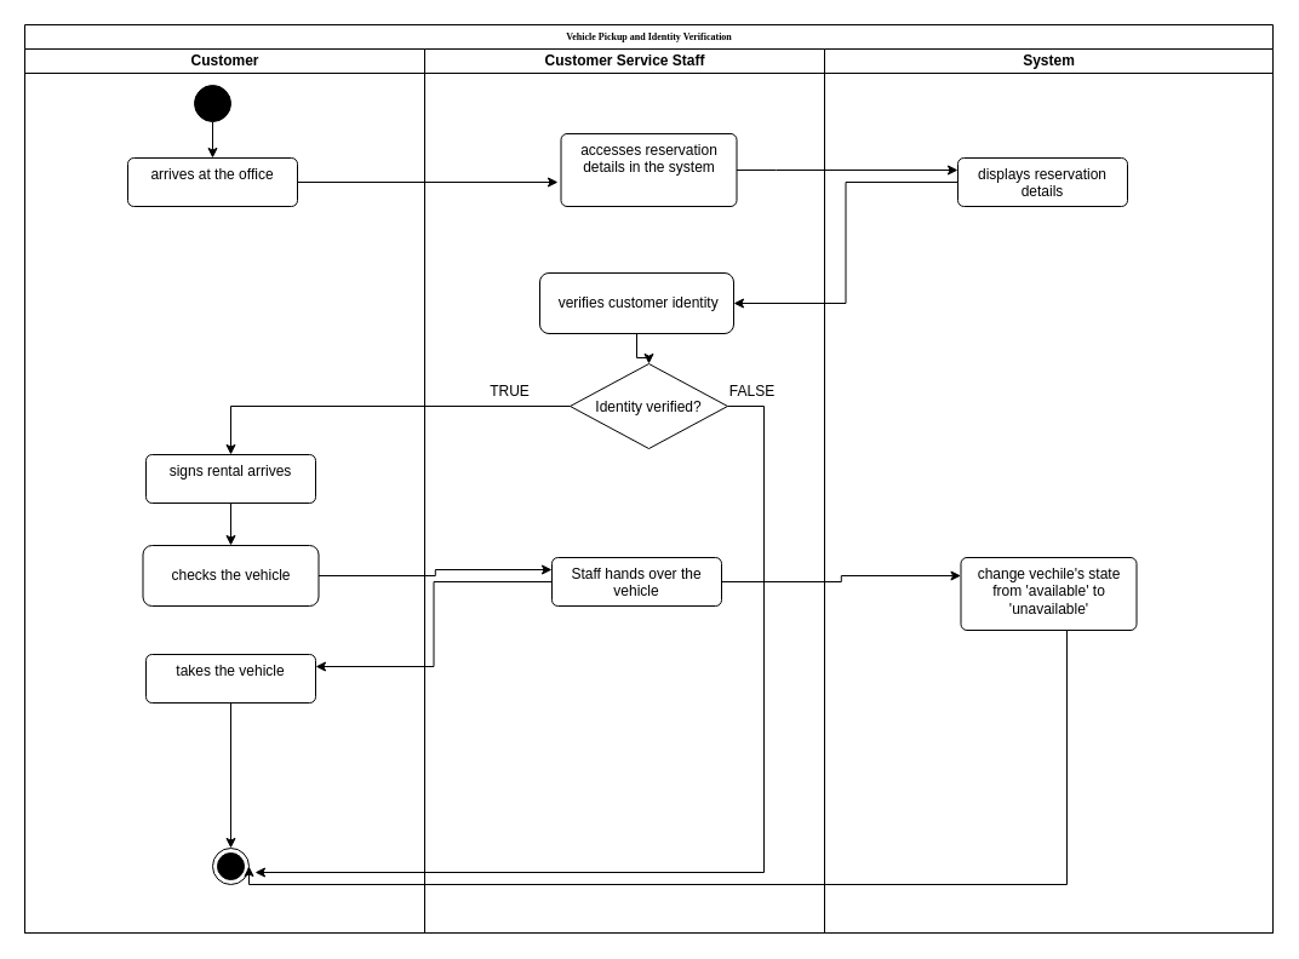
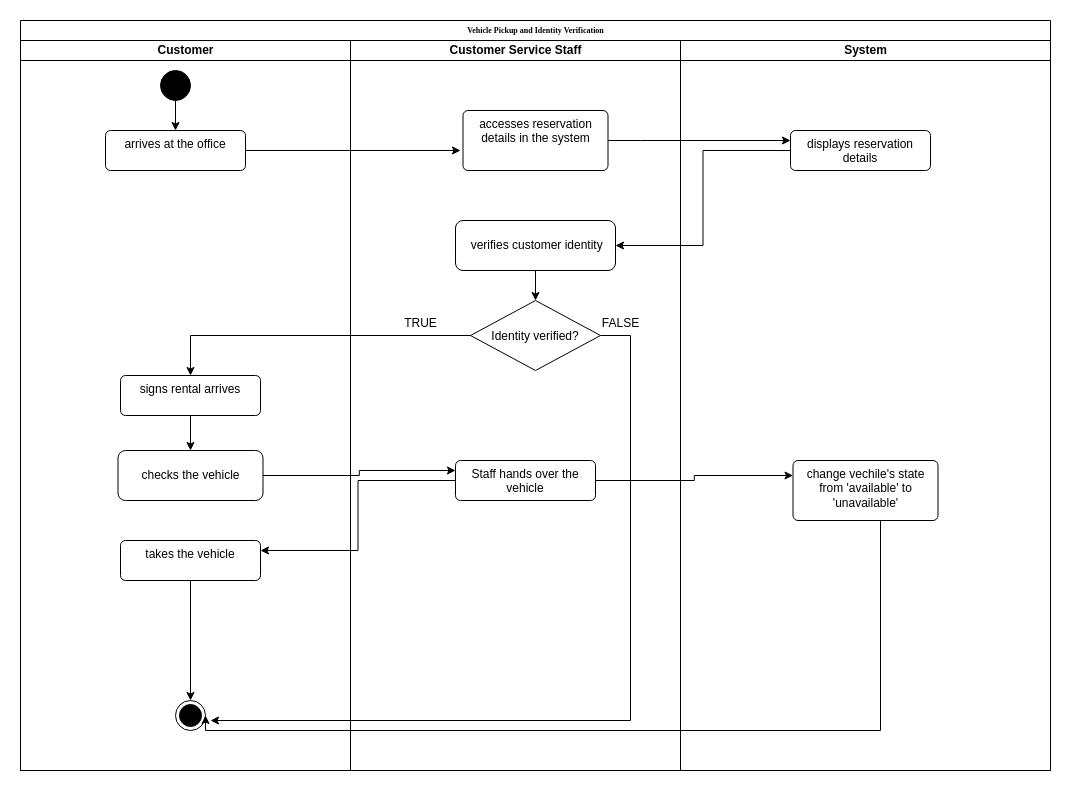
  <mxCell id="0" />
  <mxCell id="1" parent="0" />
  <mxCell id="2" value="Vehicle Pickup and Identity Verification" style="swimlane;html=1;childLayout=stackLayout;startSize=20;rounded=0;shadow=0;labelBackgroundColor=none;strokeWidth=1;fontFamily=Verdana;fontSize=8;align=center;" parent="1" vertex="1"><mxGeometry x="20" y="20" width="1030" height="750" as="geometry" /></mxCell>
  <mxCell id="3" value="Customer" style="swimlane;html=1;startSize=20;" parent="2" vertex="1"><mxGeometry y="20" width="330" height="730" as="geometry" /></mxCell>
  <mxCell id="4" value="" style="edgeStyle=orthogonalEdgeStyle;rounded=0;orthogonalLoop=1;jettySize=auto;html=1;" edge="1" parent="3" source="5" target="7"><mxGeometry relative="1" as="geometry" /></mxCell>
  <mxCell id="5" value="" style="ellipse;fillColor=strokeColor;html=1;" vertex="1" parent="3"><mxGeometry x="140" y="30" width="30" height="30" as="geometry" /></mxCell>
  <mxCell id="6" style="edgeStyle=orthogonalEdgeStyle;rounded=0;orthogonalLoop=1;jettySize=auto;html=1;" edge="1" parent="3" source="7"><mxGeometry relative="1" as="geometry"><mxPoint x="440" y="110" as="targetPoint" /></mxGeometry></mxCell>
  <mxCell id="7" value="arrives at the office" style="html=1;align=center;verticalAlign=top;rounded=1;absoluteArcSize=1;arcSize=10;dashed=0;whiteSpace=wrap;" vertex="1" parent="3"><mxGeometry x="85" y="90" width="140" height="40" as="geometry" /></mxCell>
  <mxCell id="8" value="" style="edgeStyle=orthogonalEdgeStyle;rounded=0;orthogonalLoop=1;jettySize=auto;html=1;" edge="1" parent="3" source="9" target="10"><mxGeometry relative="1" as="geometry" /></mxCell>
  <mxCell id="9" value="signs rental arrives" style="html=1;align=center;verticalAlign=top;rounded=1;absoluteArcSize=1;arcSize=10;dashed=0;whiteSpace=wrap;" vertex="1" parent="3"><mxGeometry x="100" y="335" width="140" height="40" as="geometry" /></mxCell>
  <mxCell id="10" value="checks the vehicle" style="rounded=1;whiteSpace=wrap;html=1;" vertex="1" parent="3"><mxGeometry x="97.5" y="410" width="145" height="50" as="geometry" /></mxCell>
  <mxCell id="11" style="edgeStyle=orthogonalEdgeStyle;rounded=0;orthogonalLoop=1;jettySize=auto;html=1;" edge="1" parent="3" source="12" target="13"><mxGeometry relative="1" as="geometry" /></mxCell>
  <mxCell id="12" value="takes the vehicle" style="html=1;align=center;verticalAlign=top;rounded=1;absoluteArcSize=1;arcSize=10;dashed=0;whiteSpace=wrap;" vertex="1" parent="3"><mxGeometry x="100" y="500" width="140" height="40" as="geometry" /></mxCell>
  <mxCell id="13" value="" style="ellipse;html=1;shape=endState;fillColor=strokeColor;" vertex="1" parent="3"><mxGeometry x="155" y="660" width="30" height="30" as="geometry" /></mxCell>
  <mxCell id="14" value="Customer Service Staff" style="swimlane;html=1;startSize=20;" parent="2" vertex="1"><mxGeometry x="330" y="20" width="330" height="730" as="geometry" /></mxCell>
  <mxCell id="15" value="accesses reservation details in the system" style="html=1;align=center;verticalAlign=top;rounded=1;absoluteArcSize=1;arcSize=10;dashed=0;whiteSpace=wrap;" vertex="1" parent="14"><mxGeometry x="112.5" y="70" width="145" height="60" as="geometry" /></mxCell>
  <mxCell id="16" value="" style="edgeStyle=orthogonalEdgeStyle;rounded=0;orthogonalLoop=1;jettySize=auto;html=1;" edge="1" parent="14" source="17" target="19"><mxGeometry relative="1" as="geometry" /></mxCell>
- <mxCell id="17" value="&amp;nbsp;verifies customer identity" style="rounded=1;whiteSpace=wrap;html=1;" vertex="1" parent="14"><mxGeometry x="95" y="185" width="160" height="50" as="geometry" /></mxCell>
+ <mxCell id="17" value="&amp;nbsp;verifies customer identity" style="rounded=1;whiteSpace=wrap;html=1;" vertex="1" parent="14"><mxGeometry x="105" y="180" width="160" height="50" as="geometry" /></mxCell>
  <mxCell id="18" style="edgeStyle=orthogonalEdgeStyle;rounded=0;orthogonalLoop=1;jettySize=auto;html=1;" edge="1" parent="14" source="19"><mxGeometry relative="1" as="geometry"><mxPoint x="-140" y="680" as="targetPoint" /><Array as="points"><mxPoint x="280" y="295" /><mxPoint x="280" y="680" /></Array></mxGeometry></mxCell>
  <mxCell id="19" value="Identity verified?" style="rhombus;" vertex="1" parent="14"><mxGeometry x="120" y="260" width="130" height="70" as="geometry" /></mxCell>
  <mxCell id="20" value="Staff hands over the vehicle" style="html=1;align=center;verticalAlign=top;rounded=1;absoluteArcSize=1;arcSize=10;dashed=0;whiteSpace=wrap;" vertex="1" parent="14"><mxGeometry x="105" y="420" width="140" height="40" as="geometry" /></mxCell>
  <mxCell id="21" value="FALSE" style="text;html=1;align=center;verticalAlign=middle;resizable=0;points=[];autosize=1;strokeColor=none;fillColor=none;" vertex="1" parent="14"><mxGeometry x="240" y="268" width="60" height="30" as="geometry" /></mxCell>
  <mxCell id="22" value="System" style="swimlane;html=1;startSize=20;" parent="2" vertex="1"><mxGeometry x="660" y="20" width="370" height="730" as="geometry" /></mxCell>
  <mxCell id="23" value="displays reservation details" style="html=1;align=center;verticalAlign=top;rounded=1;absoluteArcSize=1;arcSize=10;dashed=0;whiteSpace=wrap;" vertex="1" parent="22"><mxGeometry x="110" y="90" width="140" height="40" as="geometry" /></mxCell>
  <mxCell id="24" value="change vechile's state from 'available' to 'unavailable'" style="html=1;align=center;verticalAlign=top;rounded=1;absoluteArcSize=1;arcSize=10;dashed=0;whiteSpace=wrap;" vertex="1" parent="22"><mxGeometry x="112.5" y="420" width="145" height="60" as="geometry" /></mxCell>
  <mxCell id="25" style="edgeStyle=orthogonalEdgeStyle;rounded=0;orthogonalLoop=1;jettySize=auto;html=1;entryX=0;entryY=0.25;entryDx=0;entryDy=0;" edge="1" parent="2" source="15" target="23"><mxGeometry relative="1" as="geometry"><Array as="points"><mxPoint x="620" y="120" /><mxPoint x="620" y="120" /></Array></mxGeometry></mxCell>
  <mxCell id="26" style="edgeStyle=orthogonalEdgeStyle;rounded=0;orthogonalLoop=1;jettySize=auto;html=1;entryX=1;entryY=0.5;entryDx=0;entryDy=0;" edge="1" parent="2" source="23" target="17"><mxGeometry relative="1" as="geometry" /></mxCell>
  <mxCell id="27" style="edgeStyle=orthogonalEdgeStyle;rounded=0;orthogonalLoop=1;jettySize=auto;html=1;" edge="1" parent="2" source="19" target="9"><mxGeometry relative="1" as="geometry" /></mxCell>
  <mxCell id="28" style="edgeStyle=orthogonalEdgeStyle;rounded=0;orthogonalLoop=1;jettySize=auto;html=1;entryX=0;entryY=0.25;entryDx=0;entryDy=0;" edge="1" parent="2" source="10" target="20"><mxGeometry relative="1" as="geometry" /></mxCell>
  <mxCell id="29" style="edgeStyle=orthogonalEdgeStyle;rounded=0;orthogonalLoop=1;jettySize=auto;html=1;entryX=1;entryY=0.25;entryDx=0;entryDy=0;" edge="1" parent="2" source="20" target="12"><mxGeometry relative="1" as="geometry" /></mxCell>
  <mxCell id="30" style="edgeStyle=orthogonalEdgeStyle;rounded=0;orthogonalLoop=1;jettySize=auto;html=1;entryX=0;entryY=0.25;entryDx=0;entryDy=0;" edge="1" parent="2" source="20" target="24"><mxGeometry relative="1" as="geometry" /></mxCell>
  <mxCell id="31" style="edgeStyle=orthogonalEdgeStyle;rounded=0;orthogonalLoop=1;jettySize=auto;html=1;entryX=1;entryY=0.5;entryDx=0;entryDy=0;" edge="1" parent="2" source="24" target="13"><mxGeometry relative="1" as="geometry"><mxPoint x="845" y="710" as="targetPoint" /><Array as="points"><mxPoint x="860" y="710" /><mxPoint x="185" y="710" /></Array></mxGeometry></mxCell>
  <mxCell id="32" value="TRUE" style="text;html=1;align=center;verticalAlign=middle;resizable=0;points=[];autosize=1;strokeColor=none;fillColor=none;" vertex="1" parent="1"><mxGeometry x="390" y="308" width="60" height="30" as="geometry" /></mxCell>
